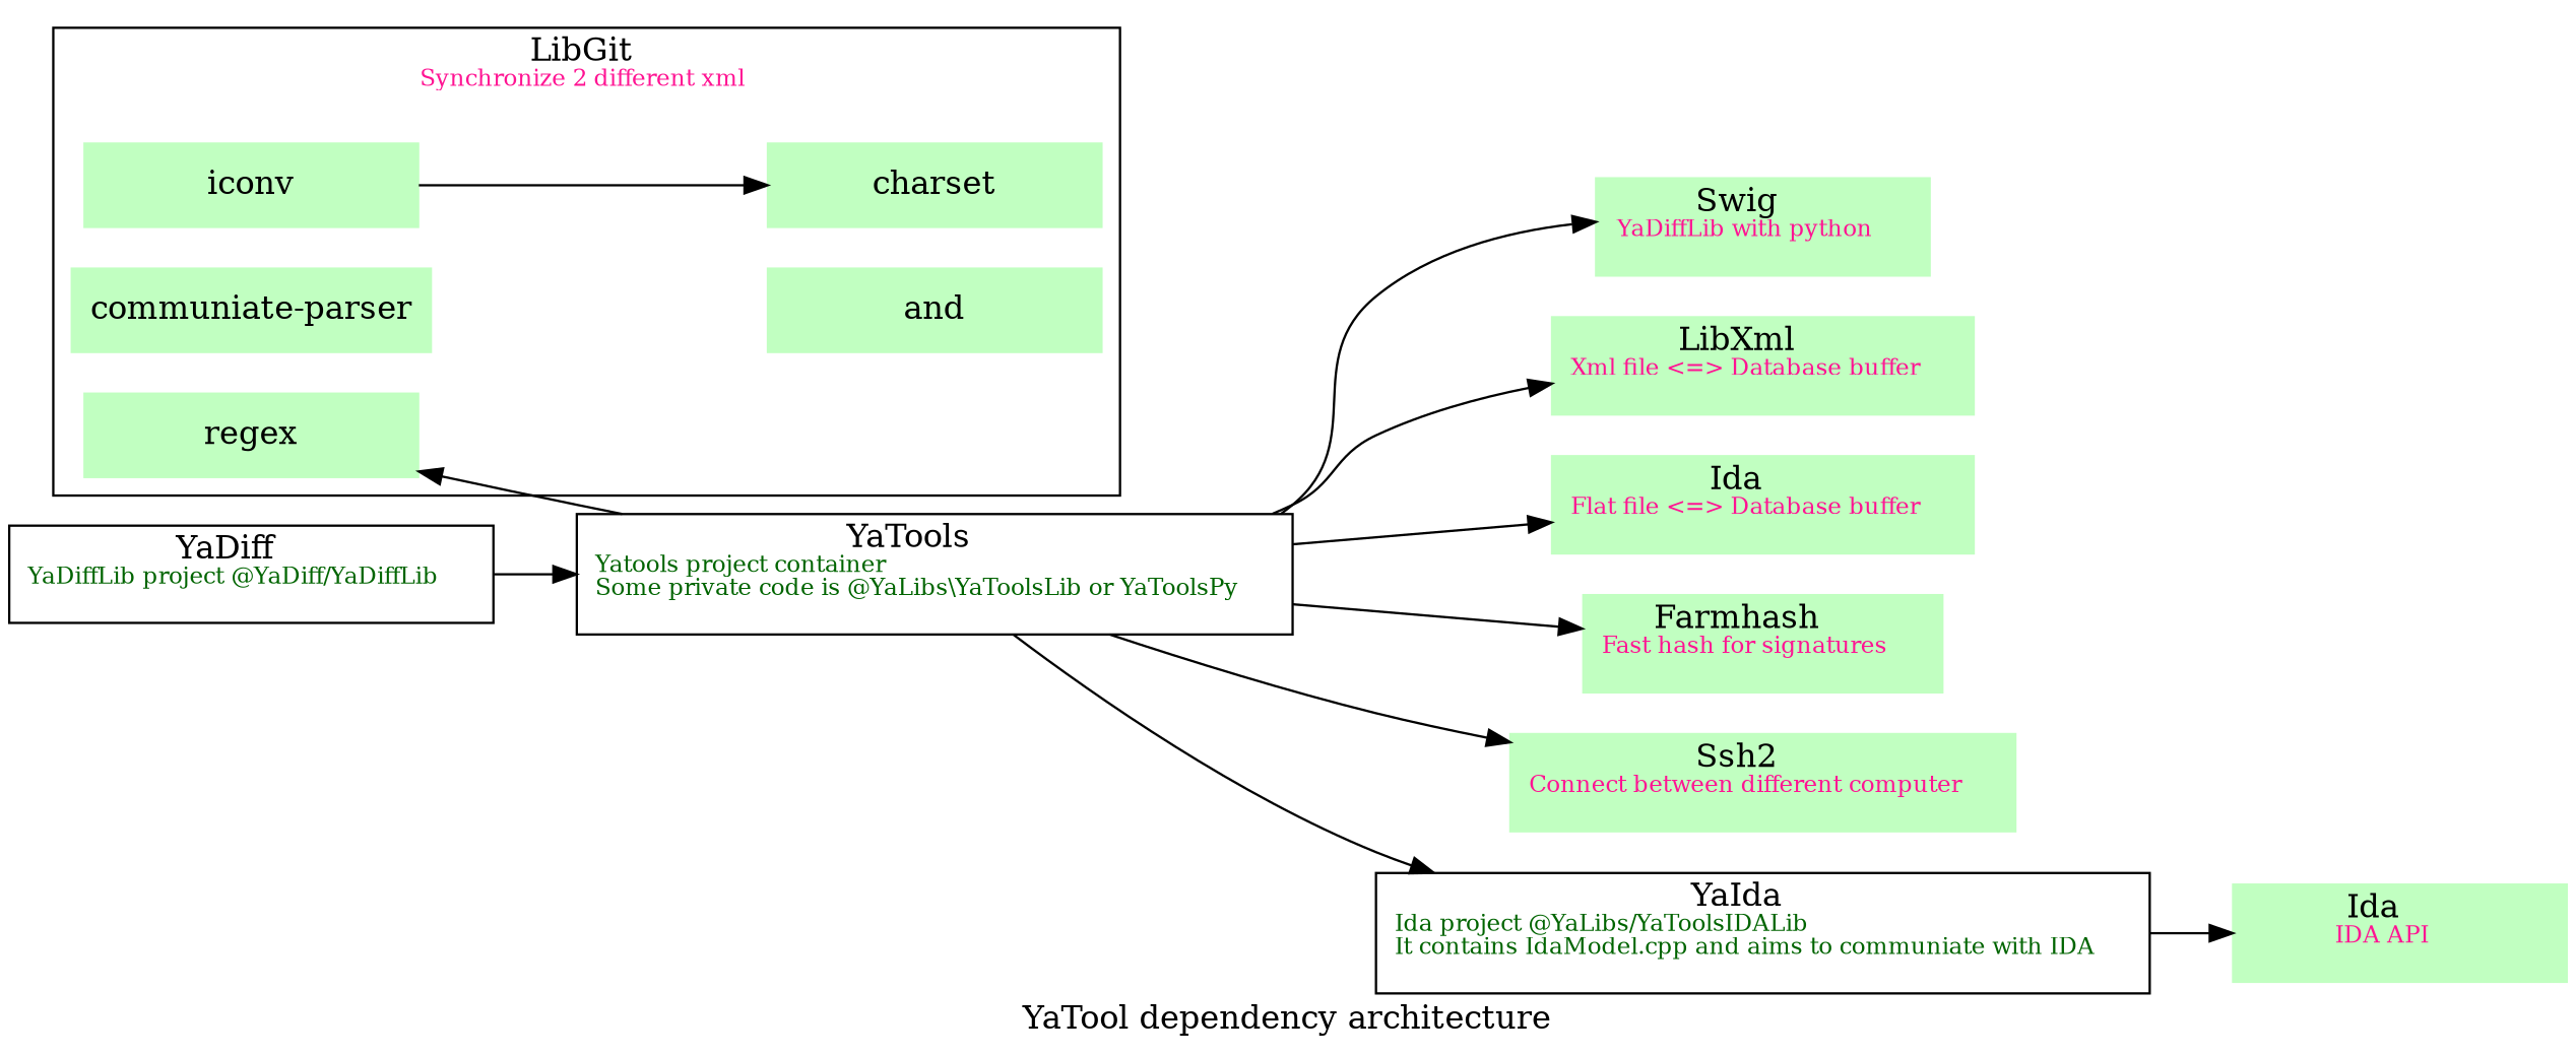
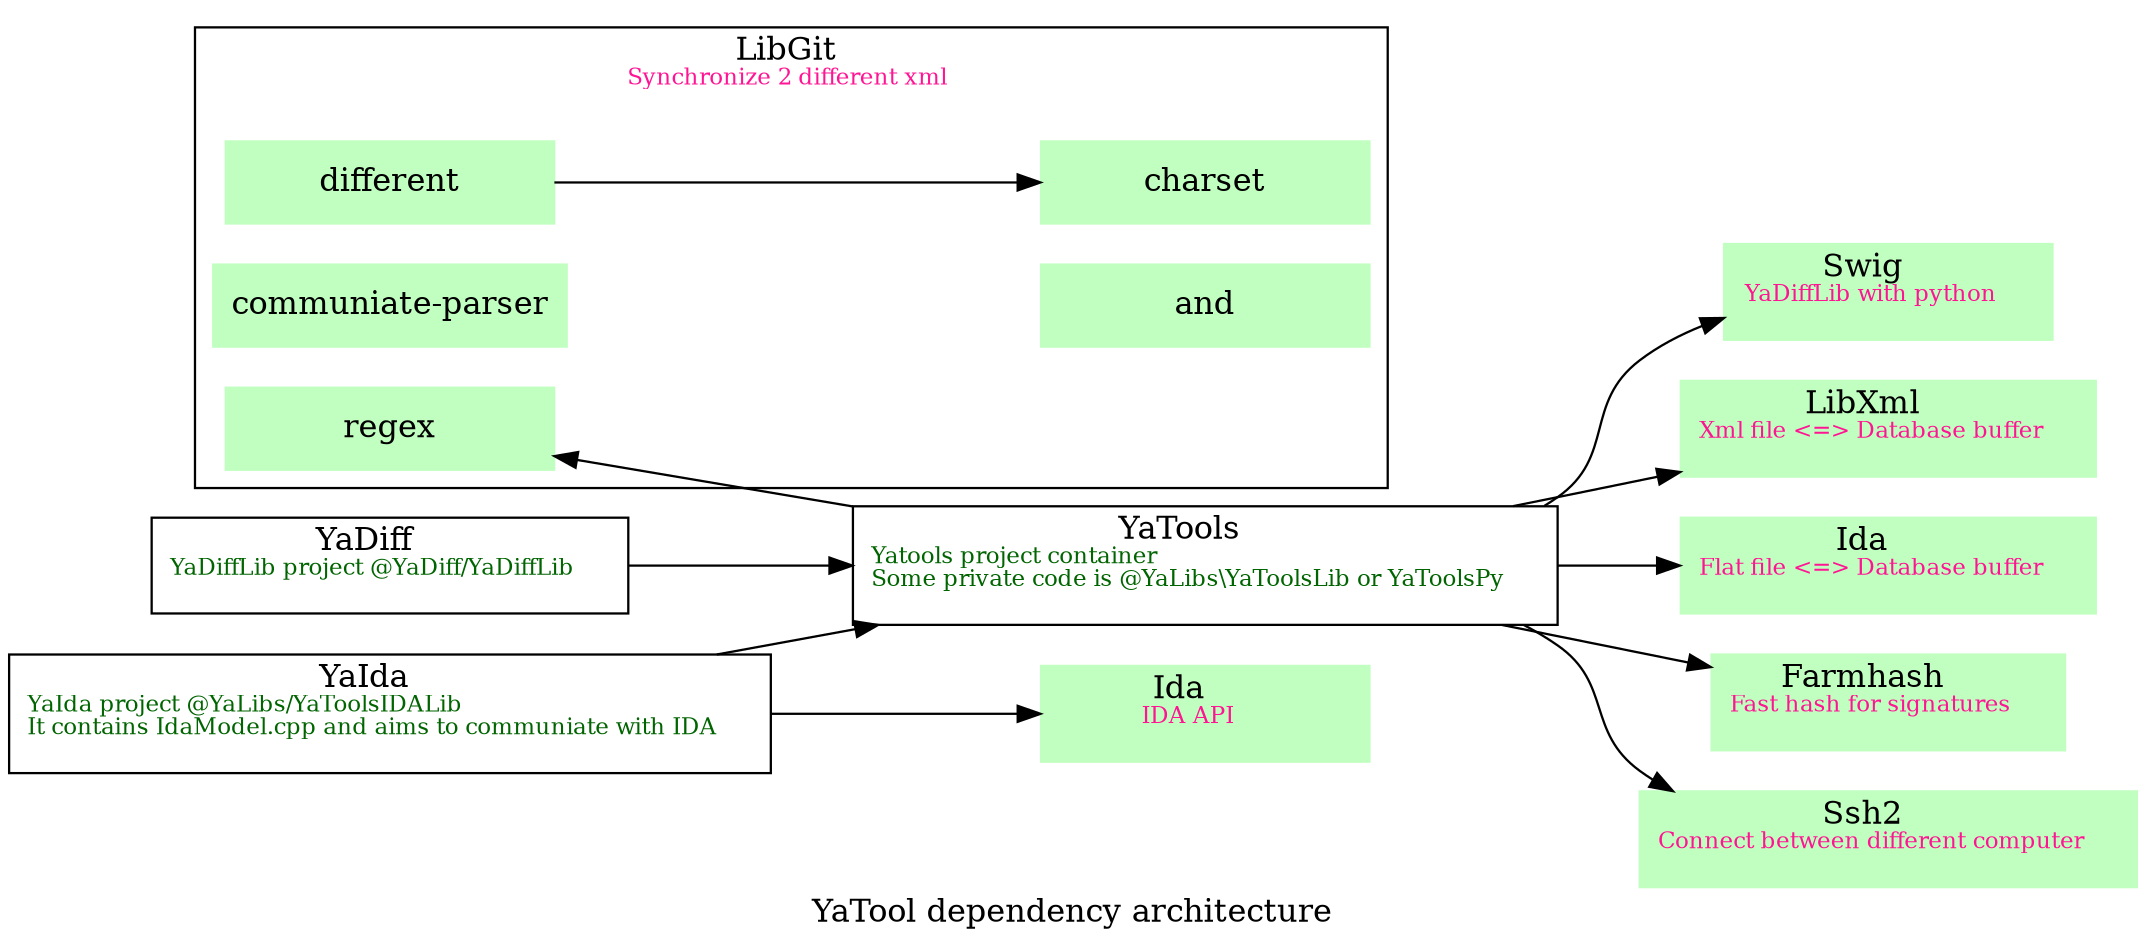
  digraph {
    compound=true
    label="YaTool dependency architecture"
    rankdir=LR
    node [color=darkseagreen1 shape=box style=filled]
-   iconv [width=2]
+   iconv [width=2 label=different]
    charset [width=2]
    regex [width=2]
    n4 [label="communiate-parser" width=2]
    n5 [label=and width=2]
    n6 [label=<YaTools     <br/><font point-size="10" color="darkgreen">Yatools project container     <br align="left"/>Some private code is @YaLibs\YaToolsLib or YaToolsPy     <br align="left"/>     </font>> width=2 color="" style=""]
    n7 [label=<Swig     <br/><font point-size="10" color="deeppink">YaDiffLib with python     <br align="left"/>     </font>> width=2]
    n8 [label=<Ida     <br/><font point-size="10" color="deeppink">IDA API     <br align="left"/>     </font>> width=2]
    n9 [label=<LibXml     <br/><font point-size="10" color="deeppink">Xml file &lt;=&gt; Database buffer     <br align="left"/>     </font>> width=2]
    n10 [label=<Ida     <br/><font point-size="10" color="deeppink">Flat file &lt;=&gt; Database buffer     <br align="left"/>     </font>> width=2]
    n11 [label=<Farmhash     <br/><font point-size="10" color="deeppink">Fast hash for signatures     <br align="left"/>     </font>> width=2]
    n12 [label=<Ssh2     <br/><font point-size="10" color="deeppink">Connect between different computer     <br align="left"/>     </font>> width=2]
-   n13 [label=<YaIda     <br/><font point-size="10" color="darkgreen">Ida project @YaLibs/YaToolsIDALib     <br align="left"/>It contains IdaModel.cpp and aims to communiate with IDA     <br align="left"/>     </font>> width=2 color="" style=""]
+   n13 [label=<YaIda     <br/><font point-size="10" color="darkgreen">YaIda project @YaLibs/YaToolsIDALib     <br align="left"/>It contains IdaModel.cpp and aims to communiate with IDA     <br align="left"/>     </font>> width=2 color="" style=""]
    n14 [label=<YaDiff     <br/><font point-size="10" color="darkgreen">YaDiffLib project @YaDiff/YaDiffLib     <br align="left"/>     </font>> width=2 color="" style=""]
    subgraph cluster_1 {
      label=<LibGit <br/><font point-size="10" color="deeppink">Synchronize 2 different xml <br align="left"/> </font>>
      labelloc=t
      shape=rectangle
      iconv
      charset
      regex
      n4
      n5
    }
    iconv -> charset
    regex -> n6 [dir=back]
    n4 -> n5 [style=invis]
    n6 -> n7
    n6 -> n9
    n6 -> n10
    n6 -> n11
    n6 -> n12
-   n6 -> n13
+   n13 -> n6
    n13 -> n8
    n14 -> n6
  }
